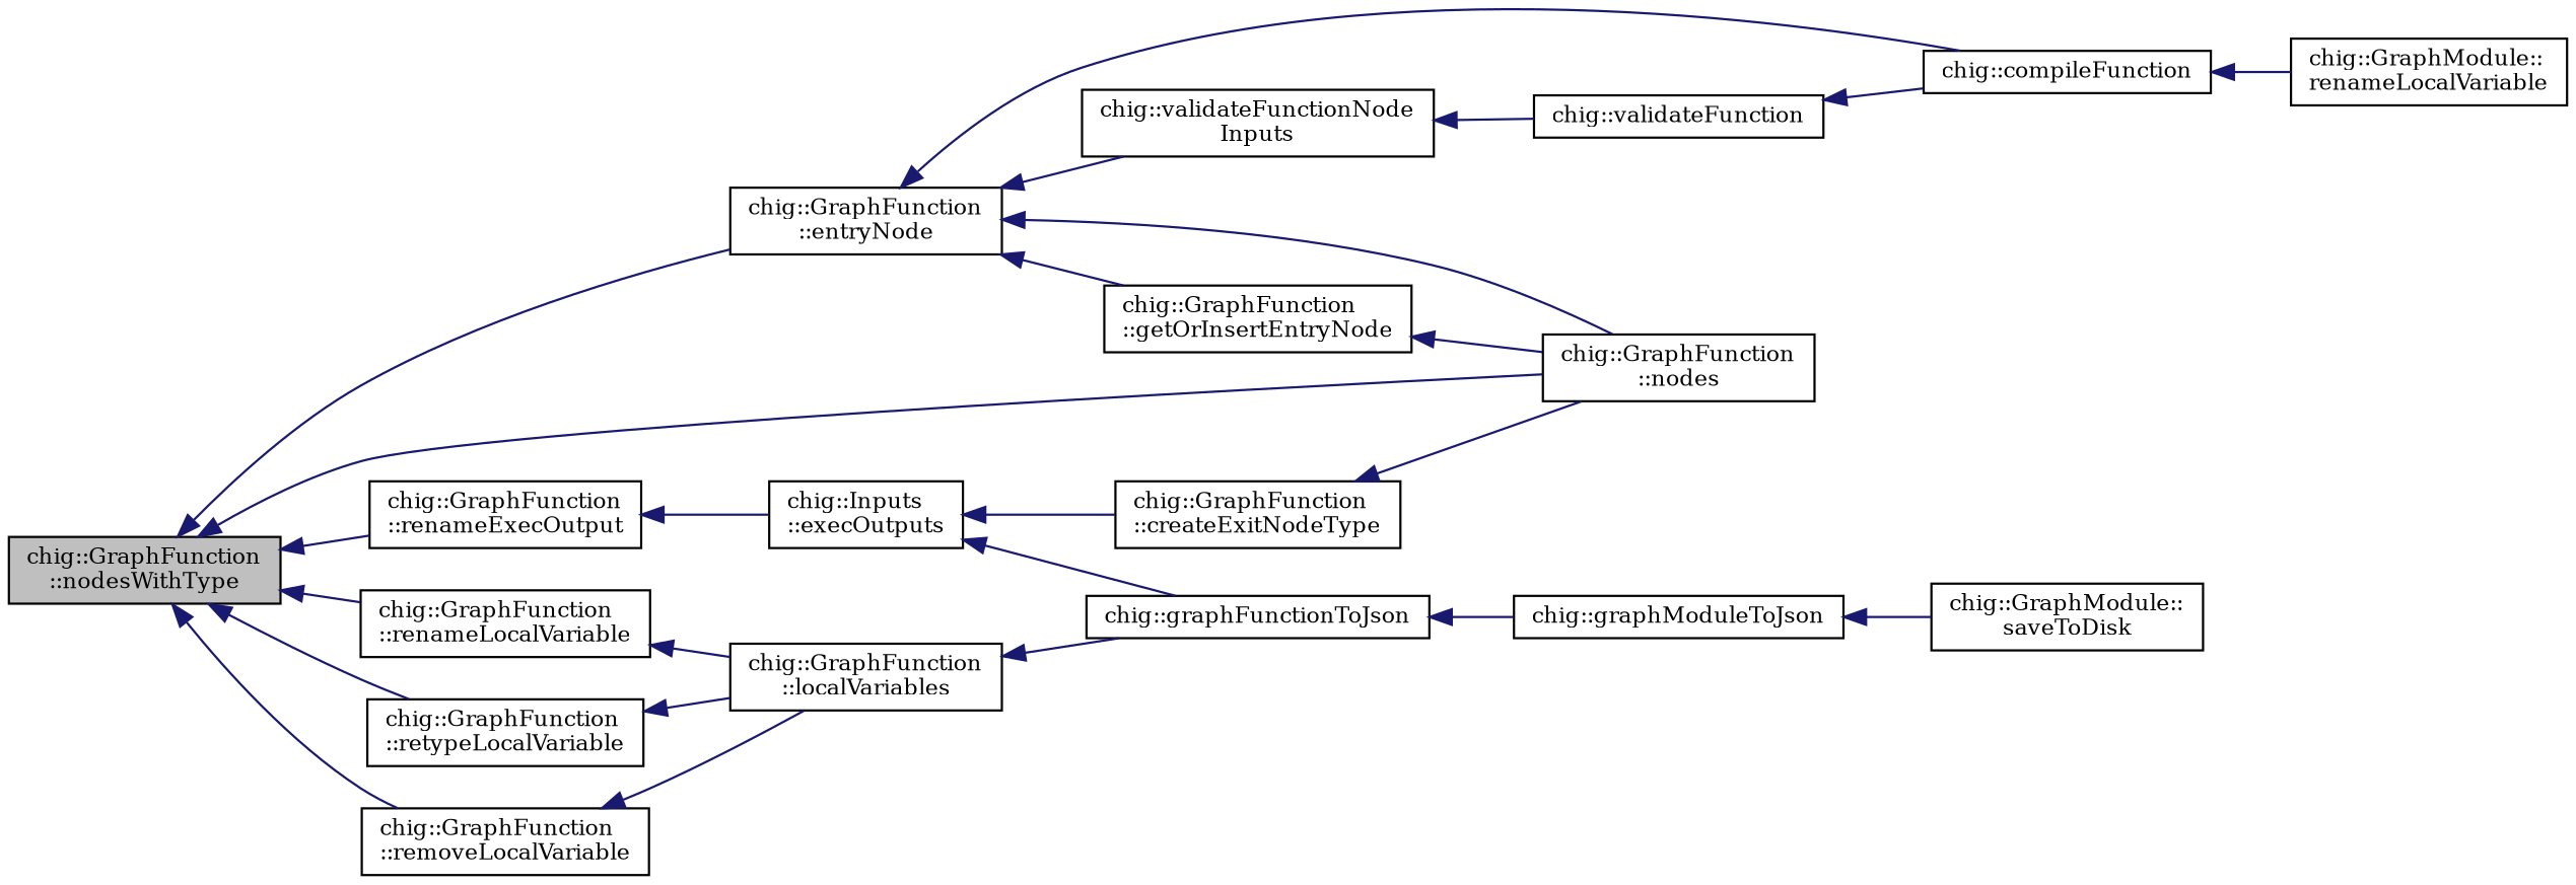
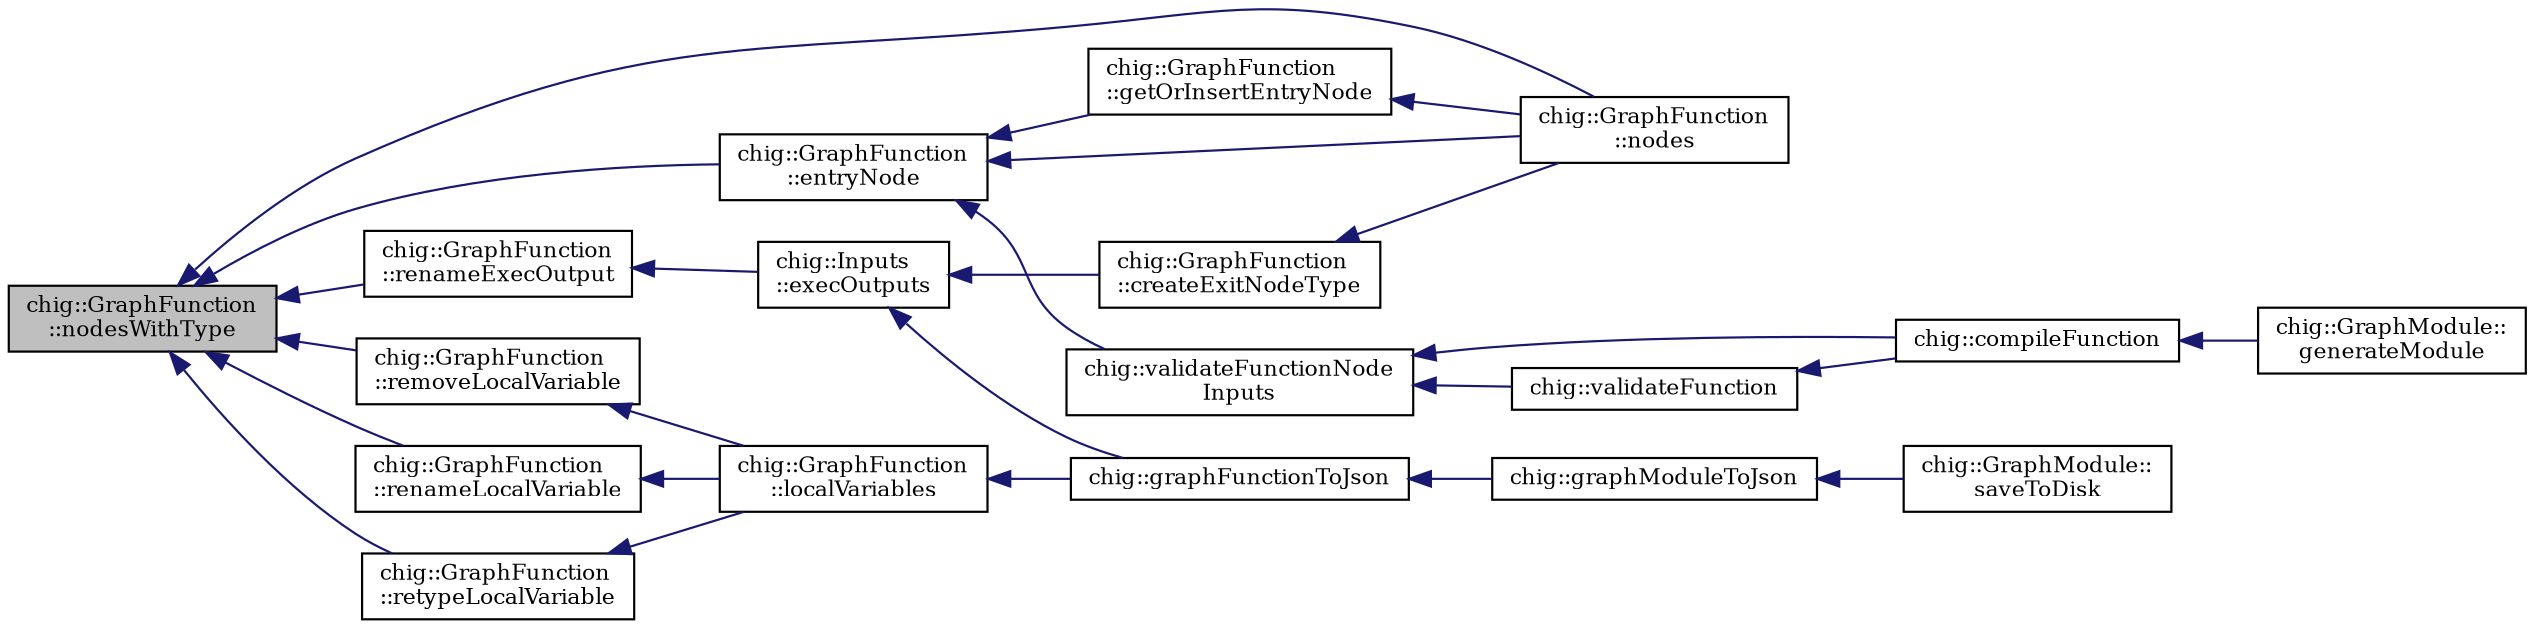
  digraph {
    fontname="DejaVu Serif"
    rankdir=LR
    node [color=black fillcolor=white fontname="DejaVu Serif" fontsize=10 shape=record style=filled]
    edge [color=midnightblue dir=back fontname="DejaVu Serif" fontsize=10 labelfontname=Helvetica labelfontsize=10 style=solid]
    n1 [fillcolor=grey75 fontcolor=black height=0.2 label="chig::GraphFunction\l::nodesWithType" width=0.4]
    n2 [height=0.2 label="chig::GraphFunction\l::entryNode" width=0.4]
    n3 [height=0.2 label="chig::GraphFunction\l::nodes" width=0.4]
    n4 [height=0.2 label="chig::GraphFunction\l::removeLocalVariable" width=0.4]
    n5 [height=0.2 label="chig::GraphFunction\l::renameExecOutput" width=0.4]
    n6 [height=0.2 label="chig::GraphFunction\l::renameLocalVariable" width=0.4]
    n7 [height=0.2 label="chig::GraphFunction\l::retypeLocalVariable" width=0.4]
    n8 [height=0.2 label="chig::compileFunction" width=0.4]
    n9 [height=0.2 label="chig::GraphFunction\l::getOrInsertEntryNode" width=0.4]
    n10 [height=0.2 label="chig::validateFunctionNode\lInputs" width=0.4]
    n11 [height=0.2 label="chig::GraphFunction\l::localVariables" width=0.4]
    n12 [height=0.2 label="chig::Inputs\l::execOutputs" width=0.4]
-   n13 [height=0.2 label="chig::GraphModule::\lrenameLocalVariable" width=0.4]
+   n13 [height=0.2 label="chig::GraphModule::\lgenerateModule" width=0.4]
    n14 [height=0.2 label="chig::validateFunction" width=0.4]
    n15 [height=0.2 label="chig::graphFunctionToJson" width=0.4]
    n16 [height=0.2 label="chig::graphModuleToJson" width=0.4]
    n17 [height=0.2 label="chig::GraphModule::\lsaveToDisk" width=0.4]
    n18 [height=0.2 label="chig::GraphFunction\l::createExitNodeType" width=0.4]
    n1 -> n2
    n1 -> n3
    n1 -> n4
    n1 -> n5
    n1 -> n6
    n1 -> n7
    n2 -> n3
-   n2 -> n8
+   n10 -> n8
    n2 -> n9
    n2 -> n10
    n4 -> n11
    n5 -> n12
    n6 -> n11
    n7 -> n11
    n8 -> n13
    n9 -> n3
    n10 -> n14
    n11 -> n15
    n12 -> n15
    n12 -> n18
    n14 -> n8
    n15 -> n16
    n16 -> n17
    n18 -> n3
  }
